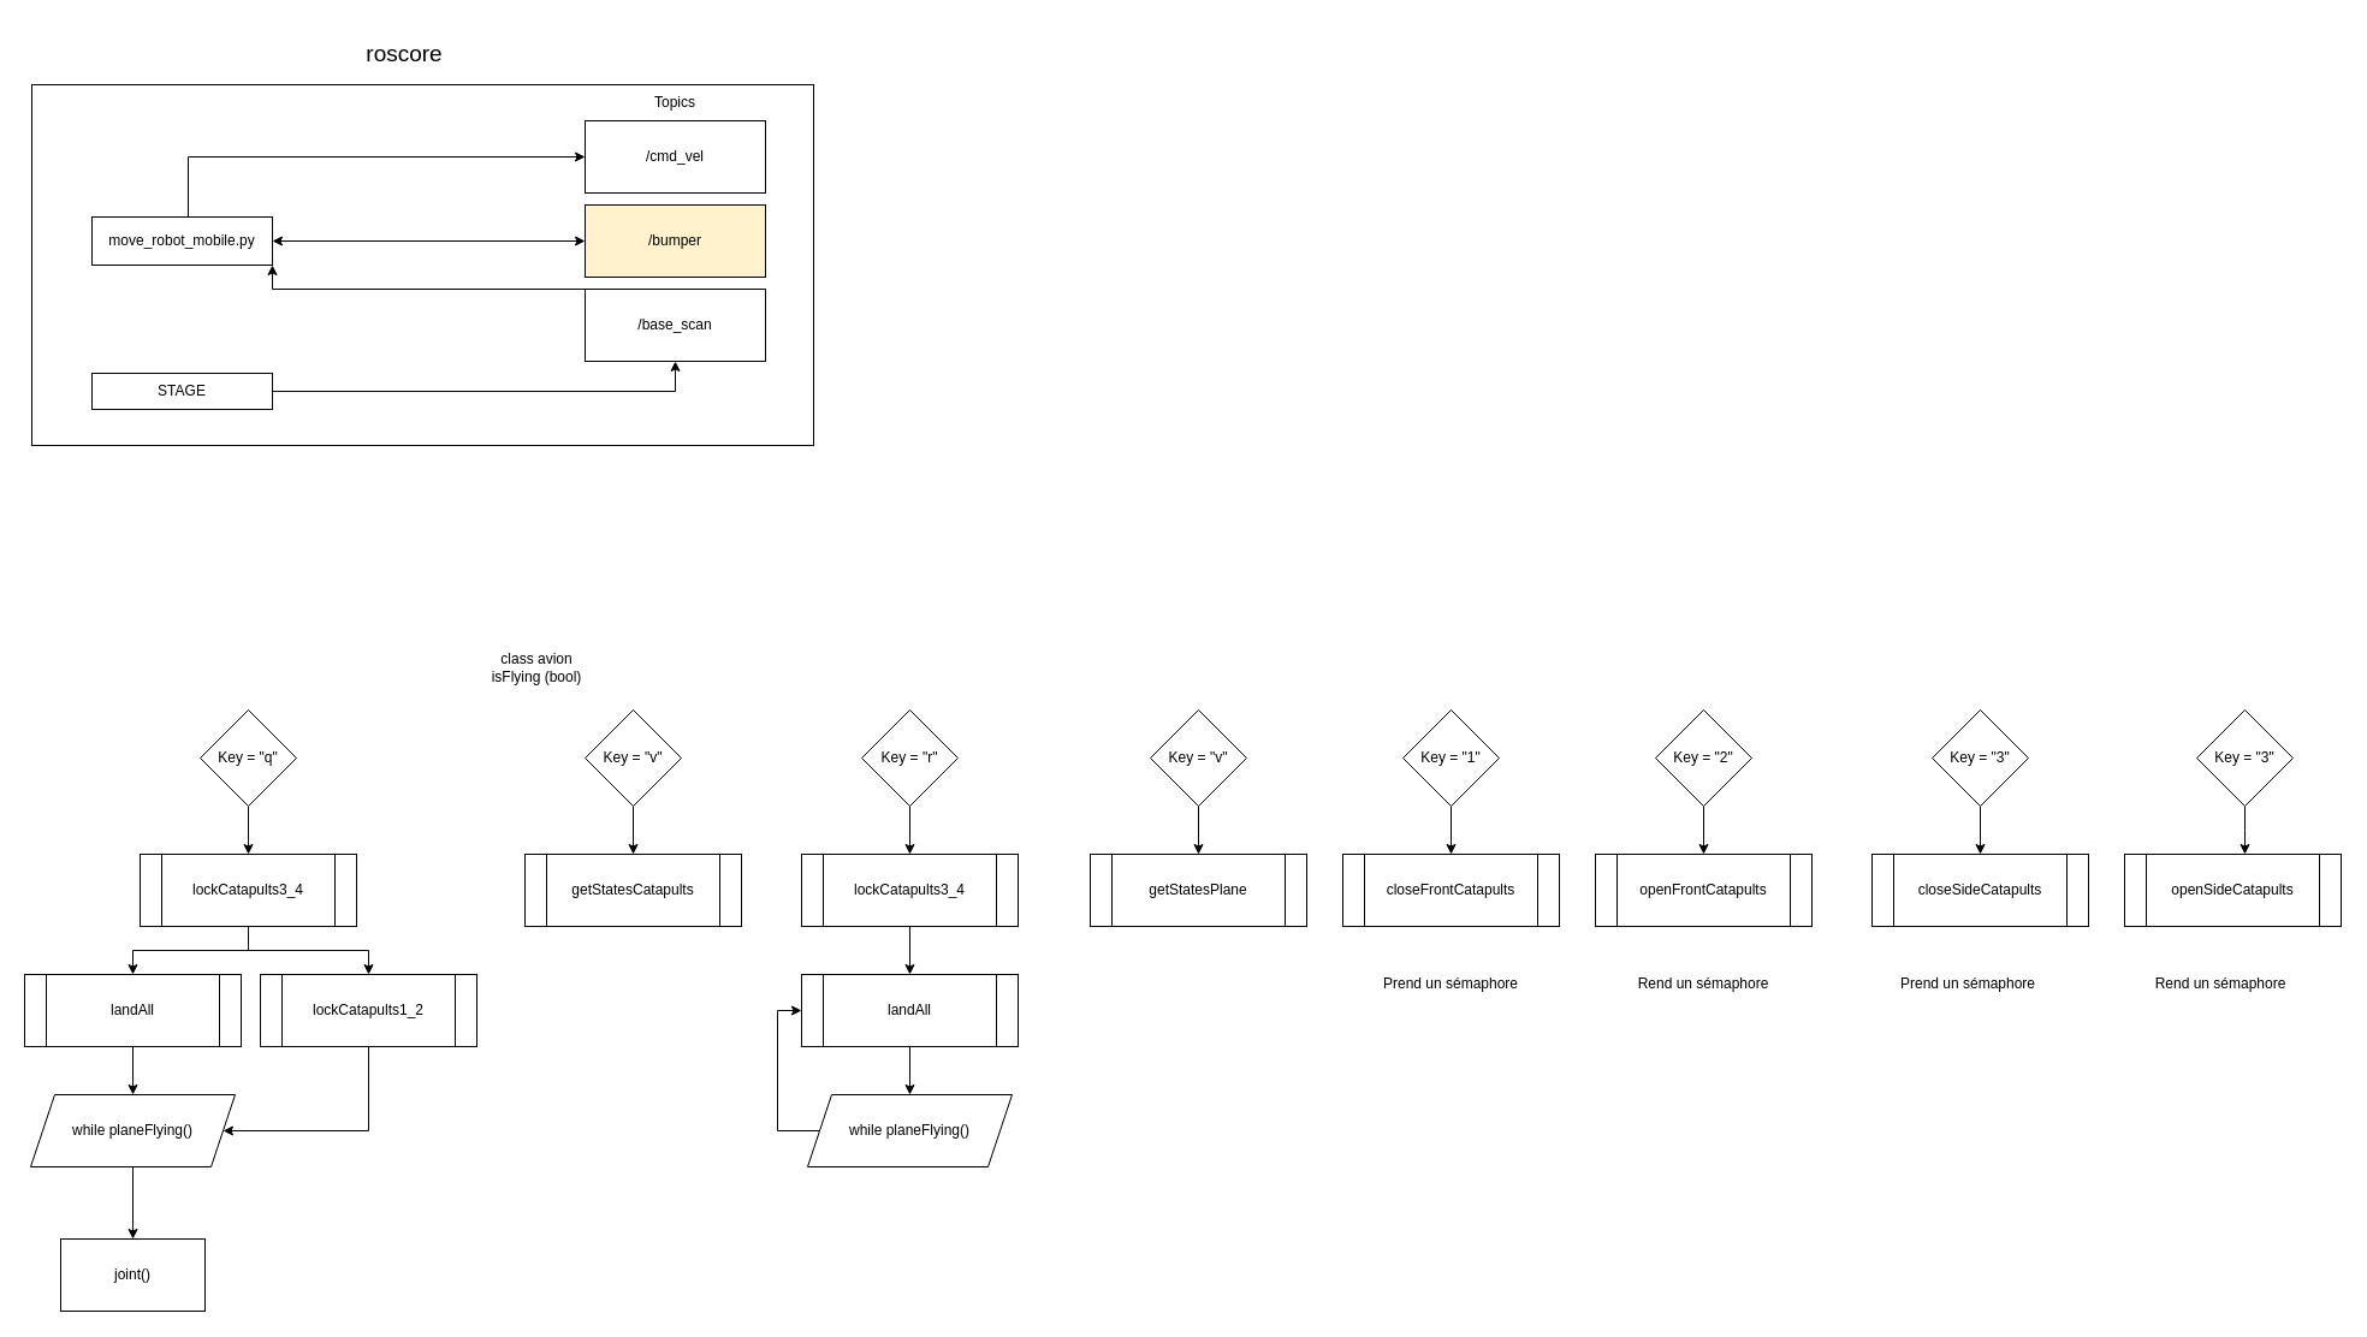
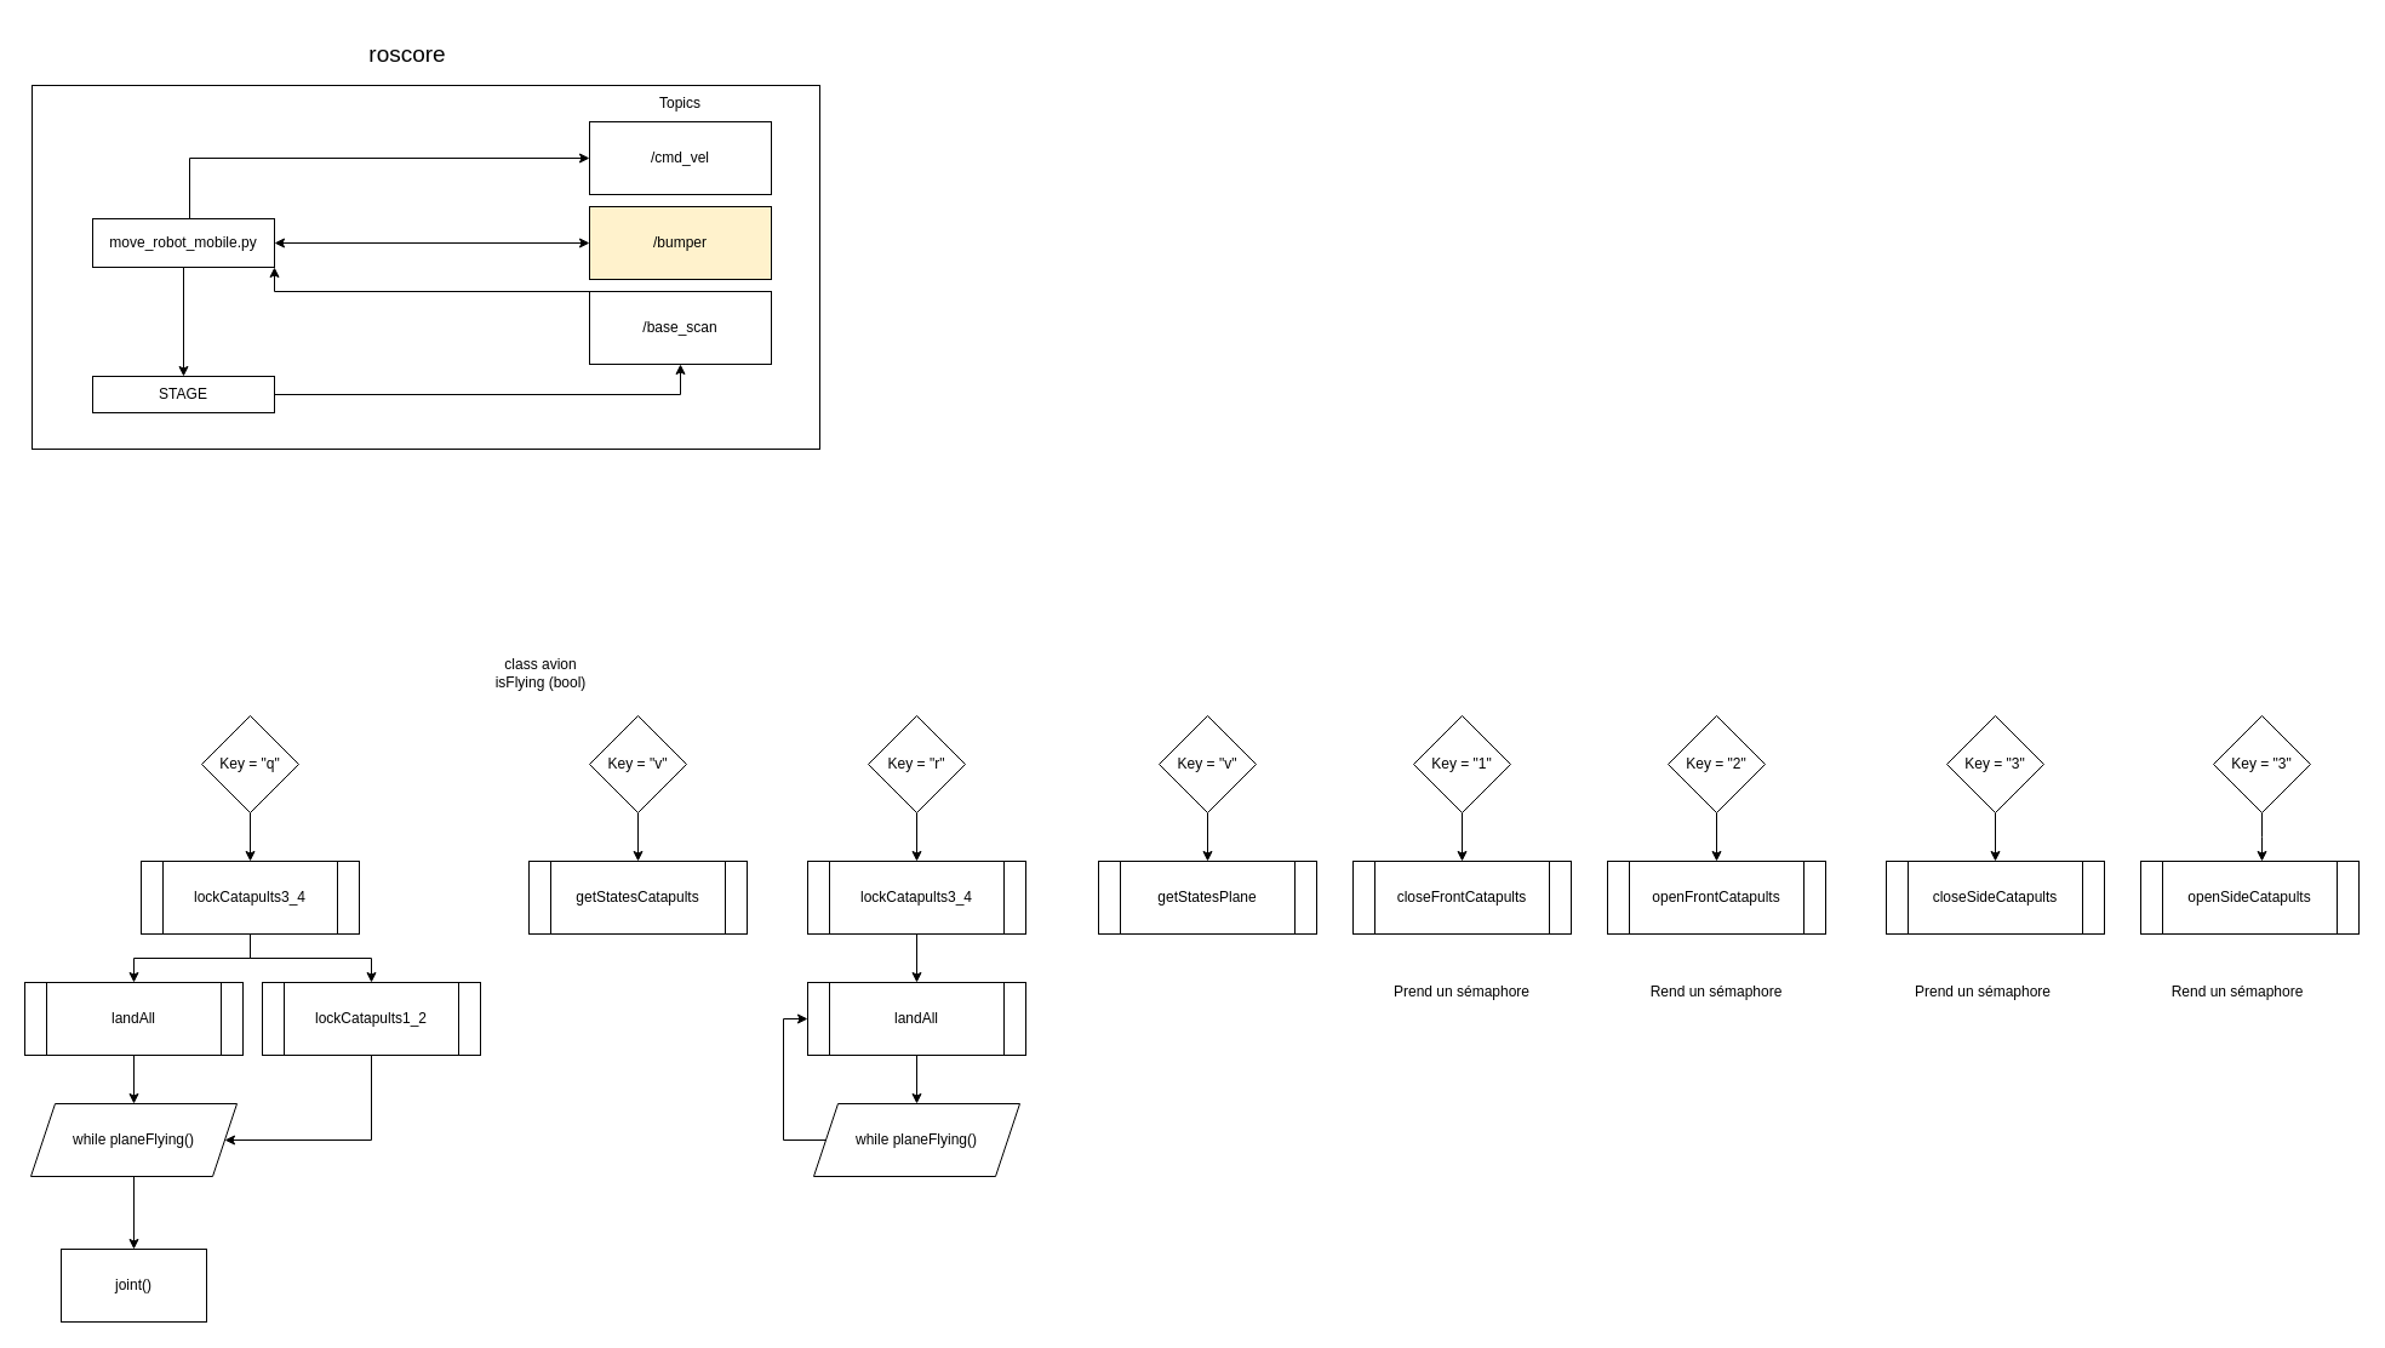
  <mxCell id="0" />
  <mxCell id="1" parent="0" />
  <mxCell id="2" value="" style="rounded=0;whiteSpace=wrap;html=1;" parent="1" vertex="1"><mxGeometry x="26" y="70" width="650" height="300" as="geometry" /></mxCell>
  <mxCell id="3" value="&lt;font style=&quot;font-size: 19px;&quot;&gt;roscore&lt;/font&gt;" style="text;html=1;align=center;verticalAlign=middle;whiteSpace=wrap;rounded=0;" parent="1" vertex="1"><mxGeometry x="276" y="20" width="120" height="50" as="geometry" /></mxCell>
+ <mxCell id="4" value="" style="edgeStyle=orthogonalEdgeStyle;rounded=0;orthogonalLoop=1;jettySize=auto;html=1;" parent="1" source="6" target="11" edge="1"><mxGeometry relative="1" as="geometry" /></mxCell>
  <mxCell id="5" style="edgeStyle=orthogonalEdgeStyle;rounded=0;orthogonalLoop=1;jettySize=auto;html=1;entryX=0;entryY=0.5;entryDx=0;entryDy=0;" parent="1" source="6" target="14" edge="1"><mxGeometry relative="1" as="geometry"><Array as="points"><mxPoint x="156" y="130" /></Array></mxGeometry></mxCell>
  <mxCell id="6" value="&lt;div&gt;move_robot_mobile.py&lt;/div&gt;" style="rounded=0;whiteSpace=wrap;html=1;" parent="1" vertex="1"><mxGeometry x="76" y="180" width="150" height="40" as="geometry" /></mxCell>
  <mxCell id="7" style="edgeStyle=orthogonalEdgeStyle;rounded=0;orthogonalLoop=1;jettySize=auto;html=1;entryX=1;entryY=1;entryDx=0;entryDy=0;" parent="1" source="8" target="6" edge="1"><mxGeometry relative="1" as="geometry"><Array as="points"><mxPoint x="226" y="240" /></Array></mxGeometry></mxCell>
  <mxCell id="8" value="/base_scan" style="rounded=0;whiteSpace=wrap;html=1;" parent="1" vertex="1"><mxGeometry x="486" y="240" width="150" height="60" as="geometry" /></mxCell>
  <mxCell id="9" value="Topics" style="text;html=1;align=center;verticalAlign=middle;whiteSpace=wrap;rounded=0;" parent="1" vertex="1"><mxGeometry x="531" y="70" width="60" height="30" as="geometry" /></mxCell>
  <mxCell id="10" style="edgeStyle=orthogonalEdgeStyle;rounded=0;orthogonalLoop=1;jettySize=auto;html=1;entryX=0.5;entryY=1;entryDx=0;entryDy=0;" parent="1" source="11" target="8" edge="1"><mxGeometry relative="1" as="geometry" /></mxCell>
  <mxCell id="11" value="STAGE" style="rounded=0;whiteSpace=wrap;html=1;" parent="1" vertex="1"><mxGeometry x="76" y="310" width="150" height="30" as="geometry" /></mxCell>
  <mxCell id="12" value="/bumper" style="rounded=0;whiteSpace=wrap;html=1;fillColor=#fff2cc;" parent="1" vertex="1"><mxGeometry x="486" y="170" width="150" height="60" as="geometry" /></mxCell>
  <mxCell id="13" value="" style="endArrow=classic;startArrow=classic;html=1;rounded=0;exitX=1;exitY=0.5;exitDx=0;exitDy=0;entryX=0;entryY=0.5;entryDx=0;entryDy=0;" parent="1" source="6" target="12" edge="1"><mxGeometry width="50" height="50" relative="1" as="geometry"><mxPoint x="386" y="310" as="sourcePoint" /><mxPoint x="436" y="260" as="targetPoint" /></mxGeometry></mxCell>
  <mxCell id="14" value="/cmd_vel" style="rounded=0;whiteSpace=wrap;html=1;" parent="1" vertex="1"><mxGeometry x="486" y="100" width="150" height="60" as="geometry" /></mxCell>
  <mxCell id="15" style="edgeStyle=orthogonalEdgeStyle;rounded=0;orthogonalLoop=1;jettySize=auto;html=1;" parent="1" source="16" target="18" edge="1"><mxGeometry relative="1" as="geometry"><mxPoint x="206" y="700" as="targetPoint" /></mxGeometry></mxCell>
  <mxCell id="16" value="Key = &quot;q&quot;" style="rhombus;whiteSpace=wrap;html=1;" parent="1" vertex="1"><mxGeometry x="166" y="590" width="80" height="80" as="geometry" /></mxCell>
  <mxCell id="17" style="edgeStyle=orthogonalEdgeStyle;rounded=0;orthogonalLoop=1;jettySize=auto;html=1;entryX=0.5;entryY=0;entryDx=0;entryDy=0;" parent="1" source="18" target="21" edge="1"><mxGeometry relative="1" as="geometry" /></mxCell>
  <mxCell id="18" value="lockCatapults3_4" style="shape=process;whiteSpace=wrap;html=1;backgroundOutline=1;" parent="1" vertex="1"><mxGeometry x="116" y="710" width="180" height="60" as="geometry" /></mxCell>
  <mxCell id="19" style="edgeStyle=orthogonalEdgeStyle;rounded=0;orthogonalLoop=1;jettySize=auto;html=1;entryX=0.5;entryY=0;entryDx=0;entryDy=0;exitX=0.5;exitY=1;exitDx=0;exitDy=0;" parent="1" source="18" target="23" edge="1"><mxGeometry relative="1" as="geometry" /></mxCell>
  <mxCell id="20" style="edgeStyle=orthogonalEdgeStyle;rounded=0;orthogonalLoop=1;jettySize=auto;html=1;entryX=1;entryY=0.5;entryDx=0;entryDy=0;" parent="1" source="21" target="25" edge="1"><mxGeometry relative="1" as="geometry"><Array as="points"><mxPoint x="306" y="940" /></Array></mxGeometry></mxCell>
  <mxCell id="21" value="lockCatapults1_2" style="shape=process;whiteSpace=wrap;html=1;backgroundOutline=1;" parent="1" vertex="1"><mxGeometry x="216" y="810" width="180" height="60" as="geometry" /></mxCell>
  <mxCell id="22" style="edgeStyle=orthogonalEdgeStyle;rounded=0;orthogonalLoop=1;jettySize=auto;html=1;entryX=0.5;entryY=0;entryDx=0;entryDy=0;" parent="1" source="23" target="25" edge="1"><mxGeometry relative="1" as="geometry"><mxPoint x="73" y="910" as="targetPoint" /></mxGeometry></mxCell>
  <mxCell id="23" value="landAll" style="shape=process;whiteSpace=wrap;html=1;backgroundOutline=1;" parent="1" vertex="1"><mxGeometry x="20" y="810" width="180" height="60" as="geometry" /></mxCell>
  <mxCell id="24" style="edgeStyle=orthogonalEdgeStyle;rounded=0;orthogonalLoop=1;jettySize=auto;html=1;entryX=0.5;entryY=0;entryDx=0;entryDy=0;" parent="1" source="25" target="26" edge="1"><mxGeometry relative="1" as="geometry" /></mxCell>
  <mxCell id="25" value="while planeFlying()" style="shape=parallelogram;perimeter=parallelogramPerimeter;whiteSpace=wrap;html=1;fixedSize=1;" parent="1" vertex="1"><mxGeometry x="25" y="910" width="170" height="60" as="geometry" /></mxCell>
  <mxCell id="26" value="joint()" style="rounded=0;whiteSpace=wrap;html=1;" parent="1" vertex="1"><mxGeometry x="50" y="1030" width="120" height="60" as="geometry" /></mxCell>
  <mxCell id="27" value="" style="edgeStyle=orthogonalEdgeStyle;rounded=0;orthogonalLoop=1;jettySize=auto;html=1;" parent="1" source="28" target="29" edge="1"><mxGeometry relative="1" as="geometry" /></mxCell>
  <mxCell id="28" value="Key = &quot;v&quot;" style="rhombus;whiteSpace=wrap;html=1;" parent="1" vertex="1"><mxGeometry x="486" y="590" width="80" height="80" as="geometry" /></mxCell>
  <mxCell id="29" value="getStatesCatapults" style="shape=process;whiteSpace=wrap;html=1;backgroundOutline=1;" parent="1" vertex="1"><mxGeometry x="436" y="710" width="180" height="60" as="geometry" /></mxCell>
  <mxCell id="30" style="edgeStyle=orthogonalEdgeStyle;rounded=0;orthogonalLoop=1;jettySize=auto;html=1;" parent="1" source="31" target="33" edge="1"><mxGeometry relative="1" as="geometry" /></mxCell>
  <mxCell id="31" value="Key = &quot;r&quot;" style="rhombus;whiteSpace=wrap;html=1;" parent="1" vertex="1"><mxGeometry x="716" y="590" width="80" height="80" as="geometry" /></mxCell>
  <mxCell id="32" value="" style="edgeStyle=orthogonalEdgeStyle;rounded=0;orthogonalLoop=1;jettySize=auto;html=1;" parent="1" source="33" target="35" edge="1"><mxGeometry relative="1" as="geometry" /></mxCell>
  <mxCell id="33" value="lockCatapults3_4" style="shape=process;whiteSpace=wrap;html=1;backgroundOutline=1;" parent="1" vertex="1"><mxGeometry x="666" y="710" width="180" height="60" as="geometry" /></mxCell>
  <mxCell id="34" value="" style="edgeStyle=orthogonalEdgeStyle;rounded=0;orthogonalLoop=1;jettySize=auto;html=1;" parent="1" source="35" target="37" edge="1"><mxGeometry relative="1" as="geometry" /></mxCell>
  <mxCell id="35" value="landAll" style="shape=process;whiteSpace=wrap;html=1;backgroundOutline=1;" parent="1" vertex="1"><mxGeometry x="666" y="810" width="180" height="60" as="geometry" /></mxCell>
  <mxCell id="36" style="edgeStyle=orthogonalEdgeStyle;rounded=0;orthogonalLoop=1;jettySize=auto;html=1;entryX=0;entryY=0.5;entryDx=0;entryDy=0;" parent="1" source="37" target="35" edge="1"><mxGeometry relative="1" as="geometry"><Array as="points"><mxPoint x="646" y="940" /><mxPoint x="646" y="840" /></Array></mxGeometry></mxCell>
  <mxCell id="37" value="while planeFlying()" style="shape=parallelogram;perimeter=parallelogramPerimeter;whiteSpace=wrap;html=1;fixedSize=1;" parent="1" vertex="1"><mxGeometry x="671" y="910" width="170" height="60" as="geometry" /></mxCell>
  <mxCell id="38" value="class avion&lt;div&gt;isFlying (bool)&lt;/div&gt;" style="text;html=1;align=center;verticalAlign=middle;whiteSpace=wrap;rounded=0;" parent="1" vertex="1"><mxGeometry x="386" y="537" width="120" height="35" as="geometry" /></mxCell>
  <mxCell id="39" value="" style="edgeStyle=orthogonalEdgeStyle;rounded=0;orthogonalLoop=1;jettySize=auto;html=1;" parent="1" source="40" target="41" edge="1"><mxGeometry relative="1" as="geometry" /></mxCell>
  <mxCell id="40" value="Key = &quot;v&quot;" style="rhombus;whiteSpace=wrap;html=1;" parent="1" vertex="1"><mxGeometry x="956" y="590" width="80" height="80" as="geometry" /></mxCell>
  <mxCell id="41" value="getStatesPlane" style="shape=process;whiteSpace=wrap;html=1;backgroundOutline=1;" parent="1" vertex="1"><mxGeometry x="906" y="710" width="180" height="60" as="geometry" /></mxCell>
  <mxCell id="42" value="" style="edgeStyle=orthogonalEdgeStyle;rounded=0;orthogonalLoop=1;jettySize=auto;html=1;" parent="1" source="43" target="44" edge="1"><mxGeometry relative="1" as="geometry" /></mxCell>
  <mxCell id="43" value="Key = &quot;1&quot;" style="rhombus;whiteSpace=wrap;html=1;" parent="1" vertex="1"><mxGeometry x="1166" y="590" width="80" height="80" as="geometry" /></mxCell>
  <mxCell id="44" value="closeFrontCatapults" style="shape=process;whiteSpace=wrap;html=1;backgroundOutline=1;" parent="1" vertex="1"><mxGeometry x="1116" y="710" width="180" height="60" as="geometry" /></mxCell>
  <mxCell id="45" value="" style="edgeStyle=orthogonalEdgeStyle;rounded=0;orthogonalLoop=1;jettySize=auto;html=1;entryX=0.5;entryY=0;entryDx=0;entryDy=0;" parent="1" source="46" target="54" edge="1"><mxGeometry relative="1" as="geometry"><mxPoint x="1416" y="710" as="targetPoint" /></mxGeometry></mxCell>
  <mxCell id="46" value="Key = &quot;2&quot;" style="rhombus;whiteSpace=wrap;html=1;" parent="1" vertex="1"><mxGeometry x="1376" y="590" width="80" height="80" as="geometry" /></mxCell>
  <mxCell id="47" value="" style="edgeStyle=orthogonalEdgeStyle;rounded=0;orthogonalLoop=1;jettySize=auto;html=1;" parent="1" source="48" target="49" edge="1"><mxGeometry relative="1" as="geometry" /></mxCell>
  <mxCell id="48" value="Key = &quot;3&quot;" style="rhombus;whiteSpace=wrap;html=1;" parent="1" vertex="1"><mxGeometry x="1606" y="590" width="80" height="80" as="geometry" /></mxCell>
  <mxCell id="49" value="closeSideCatapults" style="shape=process;whiteSpace=wrap;html=1;backgroundOutline=1;" parent="1" vertex="1"><mxGeometry x="1556" y="710" width="180" height="60" as="geometry" /></mxCell>
  <mxCell id="50" value="" style="edgeStyle=orthogonalEdgeStyle;rounded=0;orthogonalLoop=1;jettySize=auto;html=1;" parent="1" source="51" edge="1"><mxGeometry relative="1" as="geometry"><mxPoint x="1866" y="710" as="targetPoint" /></mxGeometry></mxCell>
  <mxCell id="51" value="Key = &quot;3&quot;" style="rhombus;whiteSpace=wrap;html=1;" parent="1" vertex="1"><mxGeometry x="1826" y="590" width="80" height="80" as="geometry" /></mxCell>
  <mxCell id="52" value="openSideCatapults" style="shape=process;whiteSpace=wrap;html=1;backgroundOutline=1;" parent="1" vertex="1"><mxGeometry x="1766" y="710" width="180" height="60" as="geometry" /></mxCell>
  <mxCell id="53" value="Prend un sémaphore" style="text;html=1;align=center;verticalAlign=middle;whiteSpace=wrap;rounded=0;" parent="1" vertex="1"><mxGeometry x="1146" y="800" width="120" height="35" as="geometry" /></mxCell>
  <mxCell id="54" value="openFrontCatapults" style="shape=process;whiteSpace=wrap;html=1;backgroundOutline=1;" parent="1" vertex="1"><mxGeometry x="1326" y="710" width="180" height="60" as="geometry" /></mxCell>
  <mxCell id="55" value="Rend un sémaphore" style="text;html=1;align=center;verticalAlign=middle;whiteSpace=wrap;rounded=0;" parent="1" vertex="1"><mxGeometry x="1356" y="800" width="120" height="35" as="geometry" /></mxCell>
  <mxCell id="56" value="Prend un sémaphore" style="text;html=1;align=center;verticalAlign=middle;whiteSpace=wrap;rounded=0;" parent="1" vertex="1"><mxGeometry x="1576" y="800" width="120" height="35" as="geometry" /></mxCell>
  <mxCell id="57" value="Rend un sémaphore" style="text;html=1;align=center;verticalAlign=middle;whiteSpace=wrap;rounded=0;" parent="1" vertex="1"><mxGeometry x="1786" y="800" width="120" height="35" as="geometry" /></mxCell>
